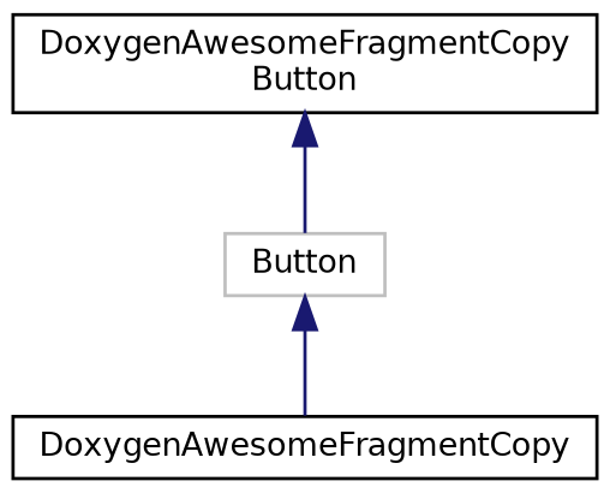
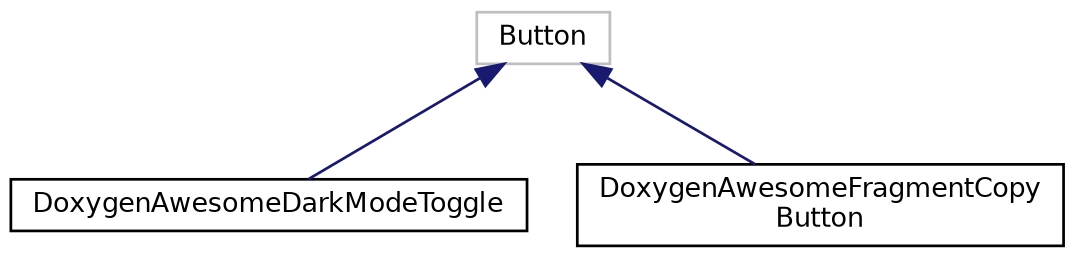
  digraph {
    rankdir=TB
    node [color=black fillcolor=white fontname=Helvetica fontsize=10 shape=record style=filled]
    edge [color=midnightblue dir=back fontname=Helvetica fontsize=10 labelfontname=Helvetica labelfontsize=10 style=solid]
    n1 [color=grey75 height=0.2 label=Button width=0.4]
-   n2 [height=0.2 label=DoxygenAwesomeFragmentCopy width=0.4]
+   n2 [height=0.2 label=DoxygenAwesomeDarkModeToggle width=0.4]
    n3 [height=0.2 label="DoxygenAwesomeFragmentCopy\lButton" width=0.4]
    n1 -> n2
-   n3 -> n1
+   n1 -> n3
  }
